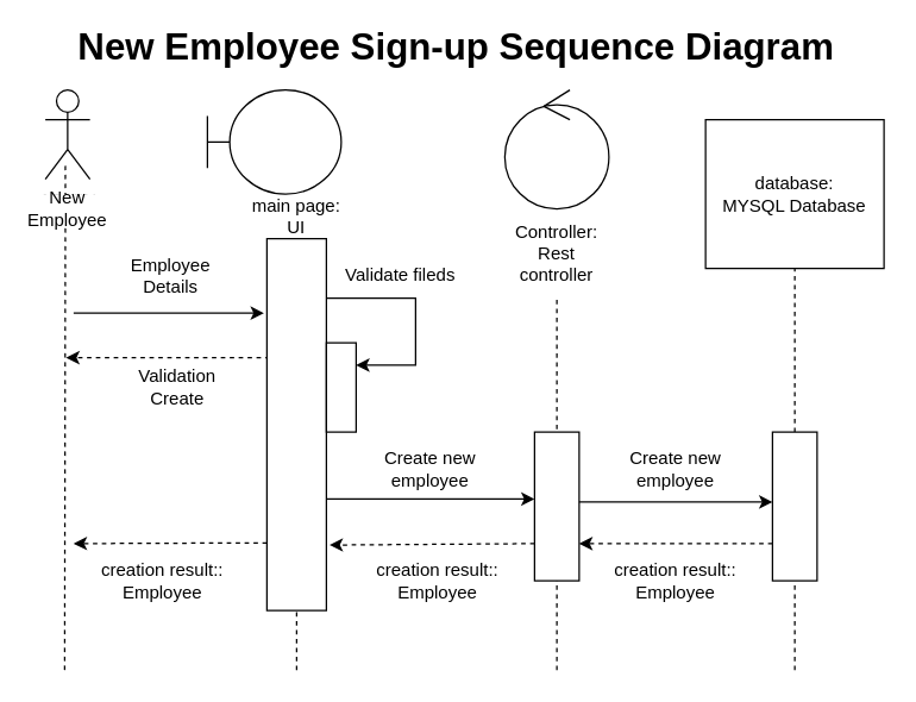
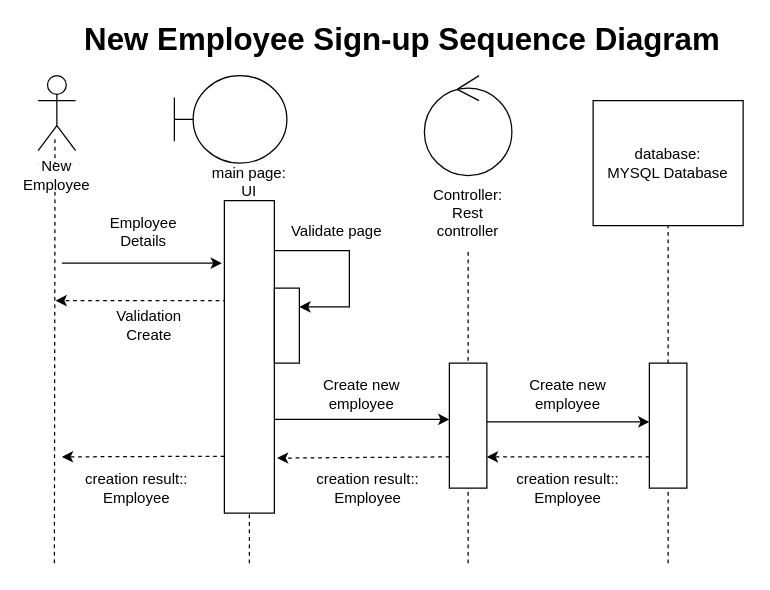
  <mxCell id="0" />
  <mxCell id="1" parent="0" />
  <mxCell id="2" value="ADMIN" style="shape=umlActor;verticalLabelPosition=bottom;labelBackgroundColor=#ffffff;verticalAlign=top;html=1;outlineConnect=0;" parent="1" vertex="1"><mxGeometry x="30" y="60" width="30" height="60" as="geometry" /></mxCell>
  <mxCell id="3" value="" style="shape=umlBoundary;whiteSpace=wrap;html=1;" parent="1" vertex="1"><mxGeometry x="139" y="60" width="90" height="70" as="geometry" /></mxCell>
  <mxCell id="4" value="" style="ellipse;shape=umlControl;whiteSpace=wrap;html=1;" parent="1" vertex="1"><mxGeometry x="339" y="60" width="70" height="80" as="geometry" /></mxCell>
  <mxCell id="5" value="Controller:&lt;br&gt;Rest controller" style="text;html=1;strokeColor=none;fillColor=none;align=center;verticalAlign=middle;whiteSpace=wrap;rounded=0;" parent="1" vertex="1"><mxGeometry x="354" y="160" width="40" height="20" as="geometry" /></mxCell>
  <mxCell id="6" value="database:&lt;br&gt;MYSQL Database" style="rounded=0;whiteSpace=wrap;html=1;" parent="1" vertex="1"><mxGeometry x="474" y="80" width="120" height="100" as="geometry" /></mxCell>
  <mxCell id="7" value="" style="endArrow=none;html=1;dashed=1;" parent="1" edge="1"><mxGeometry width="50" height="50" relative="1" as="geometry"><mxPoint x="374" y="450" as="sourcePoint" /><mxPoint x="374" y="200" as="targetPoint" /><Array as="points" /></mxGeometry></mxCell>
  <mxCell id="8" value="" style="endArrow=none;html=1;dashed=1;entryX=0.5;entryY=1;entryDx=0;entryDy=0;" parent="1" source="23" target="6" edge="1"><mxGeometry width="50" height="50" relative="1" as="geometry"><mxPoint x="549" y="664" as="sourcePoint" /><mxPoint x="548.96" y="139.98" as="targetPoint" /><Array as="points" /></mxGeometry></mxCell>
  <mxCell id="9" value="" style="rounded=0;whiteSpace=wrap;html=1;direction=south;" parent="1" vertex="1"><mxGeometry x="359" y="290" width="30" height="100" as="geometry" /></mxCell>
  <mxCell id="10" value="" style="endArrow=none;html=1;dashed=1;entryX=0.644;entryY=1.014;entryDx=0;entryDy=0;entryPerimeter=0;" parent="1" edge="1"><mxGeometry width="50" height="50" relative="1" as="geometry"><mxPoint x="43" y="450" as="sourcePoint" /><mxPoint x="43.46" y="109.98" as="targetPoint" /><Array as="points"><mxPoint x="43.5" y="134" /></Array></mxGeometry></mxCell>
  <mxCell id="11" value="" style="endArrow=classic;html=1;" parent="1" edge="1"><mxGeometry width="50" height="50" relative="1" as="geometry"><mxPoint x="49" y="210" as="sourcePoint" /><mxPoint x="177" y="210" as="targetPoint" /></mxGeometry></mxCell>
  <mxCell id="12" value="" style="endArrow=classic;html=1;dashed=1;" parent="1" edge="1"><mxGeometry width="50" height="50" relative="1" as="geometry"><mxPoint x="199" y="240" as="sourcePoint" /><mxPoint x="44" y="240" as="targetPoint" /></mxGeometry></mxCell>
  <mxCell id="13" value="Employee Details" style="text;html=1;strokeColor=none;fillColor=none;align=center;verticalAlign=middle;whiteSpace=wrap;rounded=0;" parent="1" vertex="1"><mxGeometry x="70" y="170" width="89" height="30" as="geometry" /></mxCell>
  <mxCell id="14" value="Validation Create&lt;br&gt;" style="text;html=1;strokeColor=none;fillColor=none;align=center;verticalAlign=middle;whiteSpace=wrap;rounded=0;" parent="1" vertex="1"><mxGeometry x="99" y="250" width="40" height="20" as="geometry" /></mxCell>
  <mxCell id="15" value="" style="rounded=0;whiteSpace=wrap;html=1;direction=south;" parent="1" vertex="1"><mxGeometry x="179" y="160" width="40" height="250" as="geometry" /></mxCell>
  <mxCell id="16" value="" style="rounded=0;whiteSpace=wrap;html=1;" parent="1" vertex="1"><mxGeometry x="219" y="230" width="20" height="60" as="geometry" /></mxCell>
- <mxCell id="17" value="Validate fileds" style="text;html=1;strokeColor=none;fillColor=none;align=center;verticalAlign=middle;whiteSpace=wrap;rounded=0;" parent="1" vertex="1"><mxGeometry x="229" y="170" width="80" height="30" as="geometry" /></mxCell>
+ <mxCell id="17" value="Validate page" style="text;html=1;strokeColor=none;fillColor=none;align=center;verticalAlign=middle;whiteSpace=wrap;rounded=0;" parent="1" vertex="1"><mxGeometry x="229" y="170" width="80" height="30" as="geometry" /></mxCell>
  <mxCell id="18" value="" style="endArrow=classic;html=1;edgeStyle=orthogonalEdgeStyle;entryX=1;entryY=0.25;entryDx=0;entryDy=0;rounded=0;" parent="1" source="15" target="16" edge="1"><mxGeometry width="50" height="50" relative="1" as="geometry"><mxPoint x="219" y="200" as="sourcePoint" /><mxPoint x="289" y="240" as="targetPoint" /><Array as="points"><mxPoint x="279" y="200" /><mxPoint x="279" y="245" /></Array></mxGeometry></mxCell>
  <mxCell id="19" value="" style="endArrow=classic;html=1;entryX=0.75;entryY=1;entryDx=0;entryDy=0;" parent="1" edge="1"><mxGeometry width="50" height="50" relative="1" as="geometry"><mxPoint x="219" y="335" as="sourcePoint" /><mxPoint x="359" y="335" as="targetPoint" /></mxGeometry></mxCell>
  <mxCell id="20" value="Create new employee" style="text;html=1;strokeColor=none;fillColor=none;align=center;verticalAlign=middle;whiteSpace=wrap;rounded=0;" parent="1" vertex="1"><mxGeometry x="239" y="300" width="100" height="30" as="geometry" /></mxCell>
  <mxCell id="21" value="Create new employee" style="text;html=1;strokeColor=none;fillColor=none;align=center;verticalAlign=middle;whiteSpace=wrap;rounded=0;" parent="1" vertex="1"><mxGeometry x="404" y="300" width="100" height="30" as="geometry" /></mxCell>
  <mxCell id="22" value="" style="endArrow=classic;html=1;entryX=0.5;entryY=1;entryDx=0;entryDy=0;exitX=0.5;exitY=0;exitDx=0;exitDy=0;" parent="1" edge="1"><mxGeometry width="50" height="50" relative="1" as="geometry"><mxPoint x="389" y="337" as="sourcePoint" /><mxPoint x="519" y="337" as="targetPoint" /></mxGeometry></mxCell>
  <mxCell id="23" value="" style="rounded=0;whiteSpace=wrap;html=1;direction=south;" parent="1" vertex="1"><mxGeometry x="519" y="290" width="30" height="100" as="geometry" /></mxCell>
  <mxCell id="24" value="" style="endArrow=none;dashed=1;html=1;entryX=1;entryY=0.5;entryDx=0;entryDy=0;" parent="1" target="23" edge="1"><mxGeometry width="50" height="50" relative="1" as="geometry"><mxPoint x="534" y="450" as="sourcePoint" /><mxPoint x="229" y="940" as="targetPoint" /></mxGeometry></mxCell>
  <mxCell id="25" value="" style="endArrow=none;dashed=1;html=1;entryX=1;entryY=0.5;entryDx=0;entryDy=0;" parent="1" target="15" edge="1"><mxGeometry width="50" height="50" relative="1" as="geometry"><mxPoint x="199" y="450" as="sourcePoint" /><mxPoint x="79" y="690" as="targetPoint" /></mxGeometry></mxCell>
  <mxCell id="26" value="" style="endArrow=classic;html=1;exitX=0.75;exitY=1;exitDx=0;exitDy=0;entryX=0.75;entryY=0;entryDx=0;entryDy=0;dashed=1;" parent="1" source="23" target="9" edge="1"><mxGeometry width="50" height="50" relative="1" as="geometry"><mxPoint x="29" y="760" as="sourcePoint" /><mxPoint x="79" y="710" as="targetPoint" /></mxGeometry></mxCell>
  <mxCell id="27" value="creation result:: Employee" style="text;html=1;strokeColor=none;fillColor=none;align=center;verticalAlign=middle;whiteSpace=wrap;rounded=0;" parent="1" vertex="1"><mxGeometry x="404" y="375" width="100" height="30" as="geometry" /></mxCell>
  <mxCell id="28" value="" style="endArrow=classic;html=1;dashed=1;exitX=0.75;exitY=1;exitDx=0;exitDy=0;entryX=0.824;entryY=-0.053;entryDx=0;entryDy=0;entryPerimeter=0;" parent="1" source="9" target="15" edge="1"><mxGeometry width="50" height="50" relative="1" as="geometry"><mxPoint x="29" y="760" as="sourcePoint" /><mxPoint x="79" y="710" as="targetPoint" /></mxGeometry></mxCell>
  <mxCell id="29" value="creation result:: Employee" style="text;html=1;strokeColor=none;fillColor=none;align=center;verticalAlign=middle;whiteSpace=wrap;rounded=0;" parent="1" vertex="1"><mxGeometry x="244" y="375" width="100" height="30" as="geometry" /></mxCell>
  <mxCell id="30" value="" style="endArrow=classic;html=1;dashed=1;" parent="1" edge="1"><mxGeometry width="50" height="50" relative="1" as="geometry"><mxPoint x="179" y="364.5" as="sourcePoint" /><mxPoint x="49" y="365" as="targetPoint" /></mxGeometry></mxCell>
  <mxCell id="31" value="creation result:: Employee" style="text;html=1;strokeColor=none;fillColor=none;align=center;verticalAlign=middle;whiteSpace=wrap;rounded=0;" parent="1" vertex="1"><mxGeometry x="59" y="375" width="100" height="30" as="geometry" /></mxCell>
- <mxCell id="32" value="&lt;font size=&quot;1&quot;&gt;&lt;b style=&quot;font-size: 25px&quot;&gt;New Employee Sign-up Sequence Diagram&amp;nbsp;&lt;/b&gt;&lt;/font&gt;" style="text;html=1;strokeColor=none;fillColor=none;align=center;verticalAlign=middle;whiteSpace=wrap;rounded=0;" parent="1" vertex="1"><mxGeometry x="45" y="20" width="530" height="20" as="geometry" /></mxCell>
+ <mxCell id="32" value="&lt;font size=&quot;1&quot;&gt;&lt;b style=&quot;font-size: 25px&quot;&gt;New Employee Sign-up Sequence Diagram&amp;nbsp;&lt;/b&gt;&lt;/font&gt;" style="text;html=1;strokeColor=none;fillColor=none;align=center;verticalAlign=middle;whiteSpace=wrap;rounded=0;" parent="1" vertex="1"><mxGeometry x="60" y="20" width="530" height="20" as="geometry" /></mxCell>
  <mxCell id="33" value="New Employee" style="rounded=0;whiteSpace=wrap;html=1;strokeColor=none;" parent="1" vertex="1"><mxGeometry x="20" y="130" width="50" height="20" as="geometry" /></mxCell>
  <mxCell id="34" value="main page:&lt;br&gt;UI&lt;br&gt;" style="text;html=1;strokeColor=none;fillColor=none;align=center;verticalAlign=middle;whiteSpace=wrap;rounded=0;" parent="1" vertex="1"><mxGeometry x="154" y="130" width="90" height="30" as="geometry" /></mxCell>
